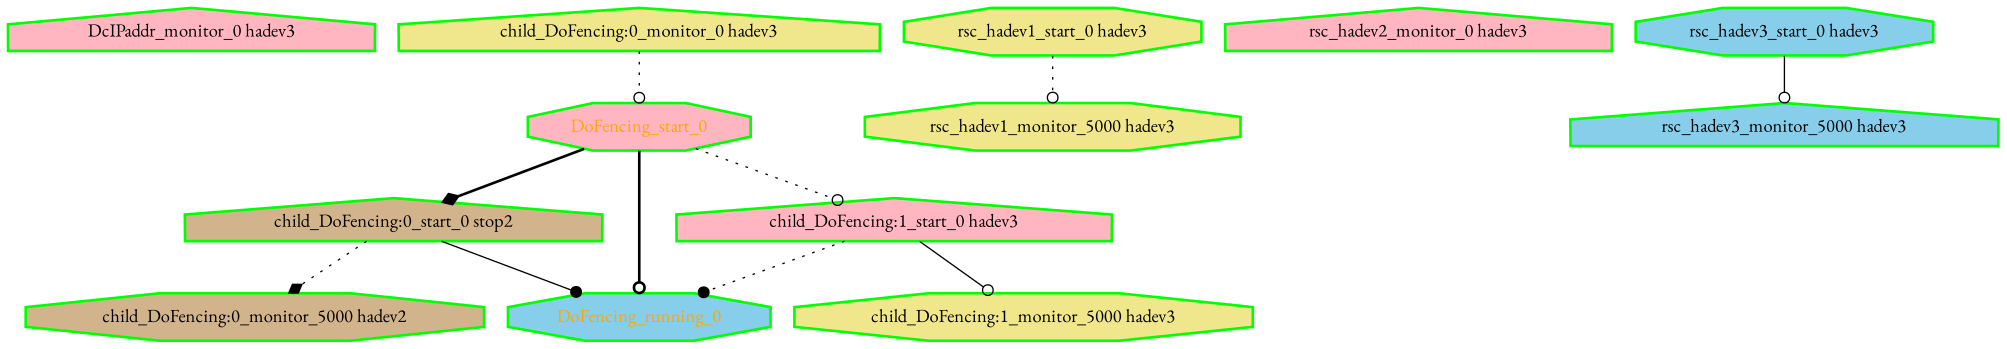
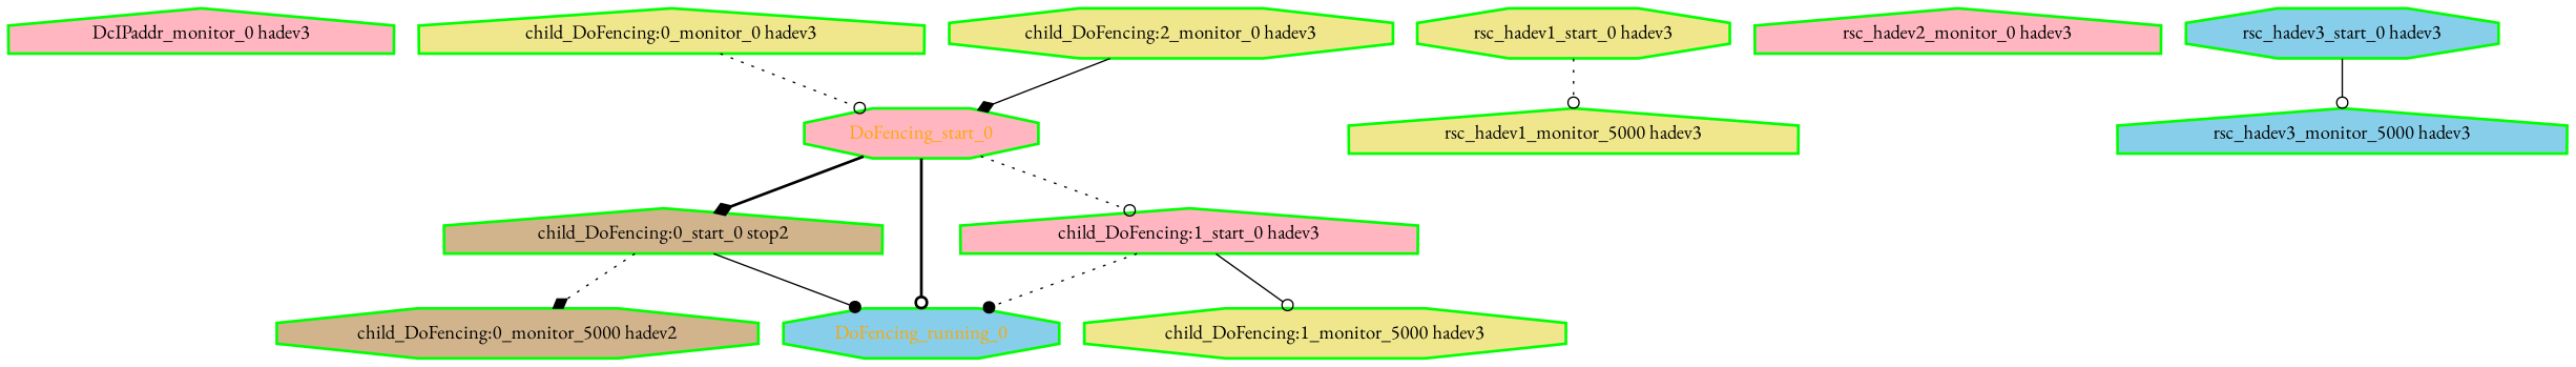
  digraph {
    fontname="EB Garamond"
    node [color=green fillcolor=khaki fontcolor=black fontname="EB Garamond" shape=octagon style="bold,filled"]
    edge [arrowhead=odot fontname="EB Garamond" style=dotted]
    "DcIPaddr_monitor_0 hadev3" [fillcolor=lightpink shape=house]
    DoFencing_running_0 [fillcolor=skyblue fontcolor=orange]
    DoFencing_start_0 [fillcolor=lightpink fontcolor=orange]
    n4 [fillcolor=tan label="child_DoFencing:0_start_0 stop2" shape=house]
    "child_DoFencing:1_start_0 hadev3" [fillcolor=lightpink shape=house]
    "child_DoFencing:0_monitor_5000 hadev2" [fillcolor=tan]
    "child_DoFencing:1_monitor_5000 hadev3"
    "child_DoFencing:0_monitor_0 hadev3" [shape=house]
-   "rsc_hadev1_monitor_5000 hadev3"
+   "child_DoFencing:2_monitor_0 hadev3"
+   "rsc_hadev1_monitor_5000 hadev3" [shape=house]
    "rsc_hadev1_start_0 hadev3"
    "rsc_hadev2_monitor_0 hadev3" [fillcolor=lightpink shape=house]
    "rsc_hadev3_monitor_5000 hadev3" [fillcolor=skyblue shape=house]
    "rsc_hadev3_start_0 hadev3" [fillcolor=skyblue]
    DoFencing_start_0 -> DoFencing_running_0 [style=bold]
    DoFencing_start_0 -> n4 [arrowhead=diamond style=bold]
    DoFencing_start_0 -> "child_DoFencing:1_start_0 hadev3"
    n4 -> DoFencing_running_0 [arrowhead=dot style=solid]
    n4 -> "child_DoFencing:0_monitor_5000 hadev2" [arrowhead=diamond]
    "child_DoFencing:1_start_0 hadev3" -> DoFencing_running_0 [arrowhead=dot]
    "child_DoFencing:1_start_0 hadev3" -> "child_DoFencing:1_monitor_5000 hadev3" [style=solid]
    "child_DoFencing:0_monitor_0 hadev3" -> DoFencing_start_0
+   "child_DoFencing:2_monitor_0 hadev3" -> DoFencing_start_0 [arrowhead=diamond style=solid]
    "rsc_hadev1_start_0 hadev3" -> "rsc_hadev1_monitor_5000 hadev3"
    "rsc_hadev3_start_0 hadev3" -> "rsc_hadev3_monitor_5000 hadev3" [style=solid]
  }
